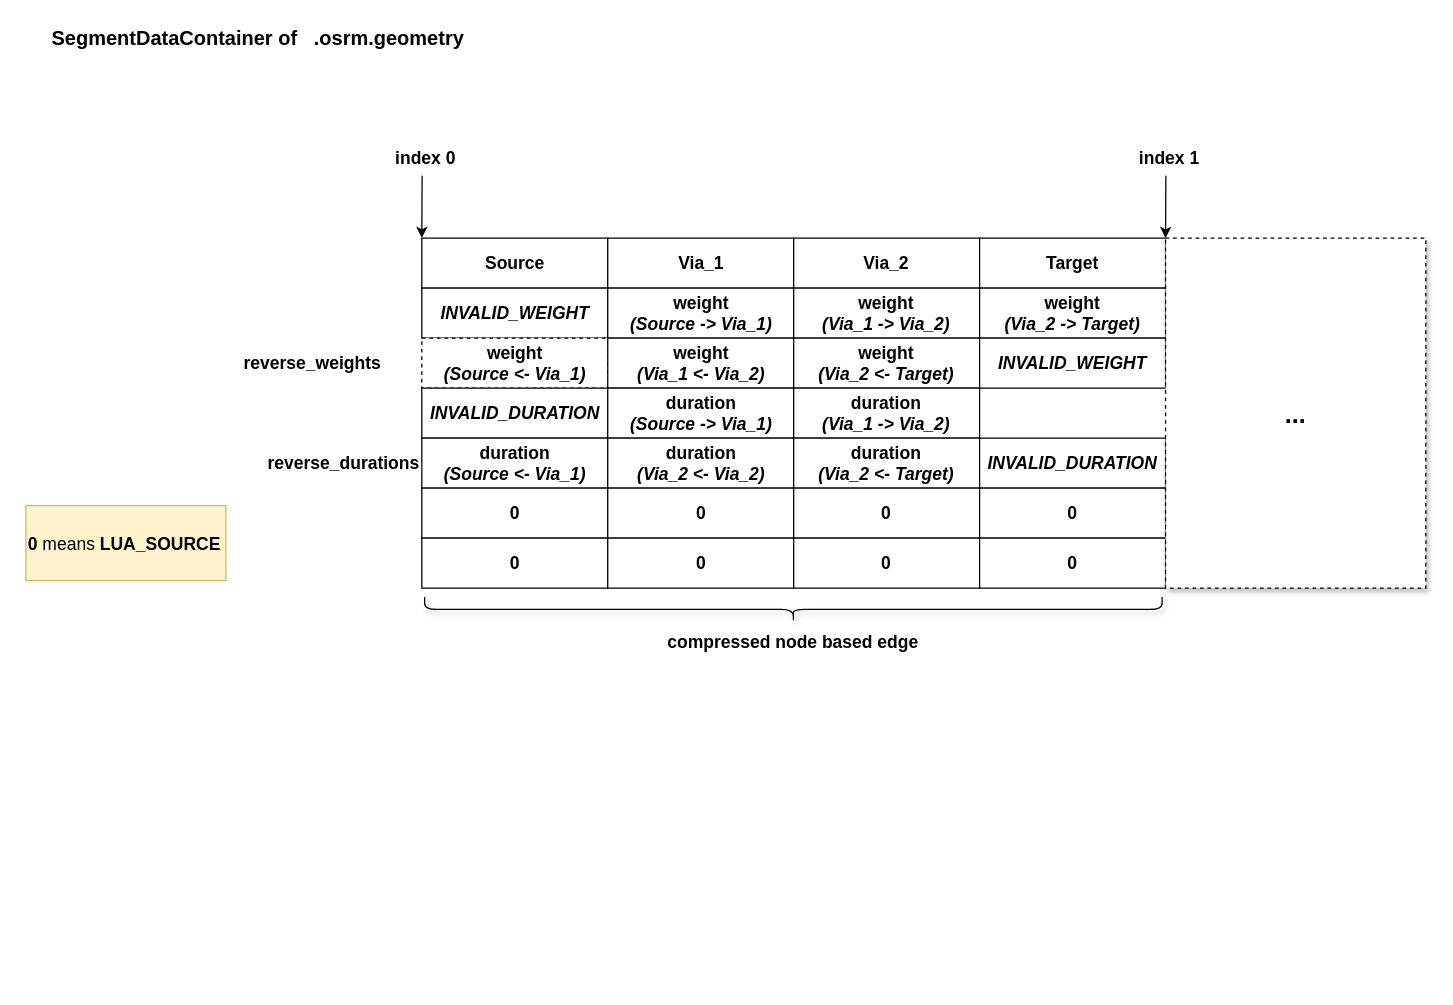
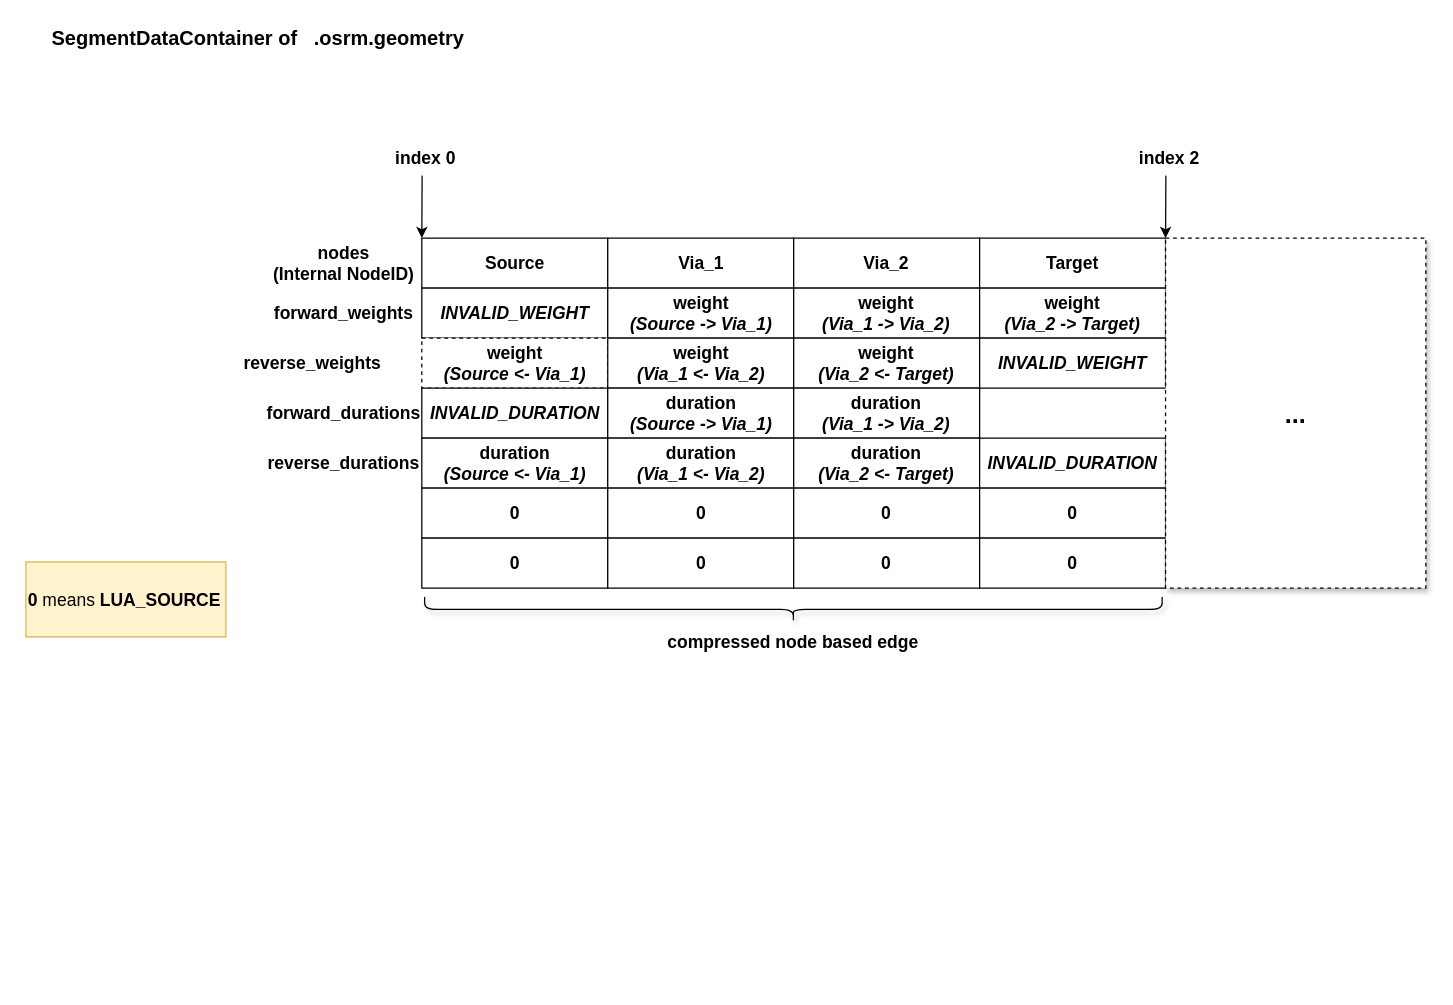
  <mxCell id="0" />
  <mxCell id="1" parent="0" />
  <mxCell id="2" value="SegmentDataContainer of&amp;nbsp; &amp;nbsp;.osrm.geometry" style="text;html=1;strokeColor=none;fillColor=none;align=left;verticalAlign=middle;whiteSpace=wrap;rounded=0;fontSize=16;fontStyle=1" parent="1" vertex="1"><mxGeometry x="39" y="20" width="381" height="20" as="geometry" /></mxCell>
  <mxCell id="3" value="&lt;font style=&quot;font-size: 14px&quot;&gt;&lt;b&gt;Source&lt;/b&gt;&lt;/font&gt;" style="rounded=0;whiteSpace=wrap;html=1;" parent="1" vertex="1"><mxGeometry x="336.75" y="190" width="148.75" height="40" as="geometry" /></mxCell>
+ <mxCell id="4" value="&lt;b&gt;nodes&lt;br&gt;(Internal NodeID)&lt;/b&gt;&lt;b&gt;&lt;br&gt;&lt;/b&gt;" style="text;html=1;strokeColor=none;fillColor=none;align=center;verticalAlign=middle;whiteSpace=wrap;rounded=0;fontSize=14;" vertex="1" parent="1"><mxGeometry x="215.5" y="193.75" width="116.5" height="32.5" as="geometry" /></mxCell>
+ <mxCell id="5" value="&lt;b&gt;forward_weights&lt;br&gt;&lt;/b&gt;" style="text;html=1;strokeColor=none;fillColor=none;align=center;verticalAlign=middle;whiteSpace=wrap;rounded=0;fontSize=14;" vertex="1" parent="1"><mxGeometry x="215.5" y="233.75" width="116.5" height="32.5" as="geometry" /></mxCell>
  <mxCell id="6" value="&lt;b&gt;reverse_weights&lt;br&gt;&lt;/b&gt;" style="text;html=1;strokeColor=none;fillColor=none;align=center;verticalAlign=middle;whiteSpace=wrap;rounded=0;fontSize=14;" vertex="1" parent="1"><mxGeometry x="190.5" y="273.75" width="116.5" height="32.5" as="geometry" /></mxCell>
+ <mxCell id="7" value="&lt;b&gt;forward_durations&lt;br&gt;&lt;/b&gt;" style="text;html=1;strokeColor=none;fillColor=none;align=center;verticalAlign=middle;whiteSpace=wrap;rounded=0;fontSize=14;" vertex="1" parent="1"><mxGeometry x="215.5" y="313.75" width="116.5" height="32.5" as="geometry" /></mxCell>
  <mxCell id="8" value="&lt;b&gt;reverse_durations&lt;br&gt;&lt;/b&gt;" style="text;html=1;strokeColor=none;fillColor=none;align=center;verticalAlign=middle;whiteSpace=wrap;rounded=0;fontSize=14;" vertex="1" parent="1"><mxGeometry x="215.5" y="353.75" width="116.5" height="32.5" as="geometry" /></mxCell>
  <mxCell id="9" value="&lt;font style=&quot;font-size: 14px&quot;&gt;&lt;b&gt;Via_1&lt;/b&gt;&lt;/font&gt;" style="rounded=0;whiteSpace=wrap;html=1;" vertex="1" parent="1"><mxGeometry x="485.5" y="190" width="148.75" height="40" as="geometry" /></mxCell>
  <mxCell id="10" value="&lt;font style=&quot;font-size: 14px&quot;&gt;&lt;b&gt;Via_2&lt;/b&gt;&lt;/font&gt;" style="rounded=0;whiteSpace=wrap;html=1;" vertex="1" parent="1"><mxGeometry x="634.25" y="190" width="148.75" height="40" as="geometry" /></mxCell>
  <mxCell id="11" value="&lt;font style=&quot;font-size: 14px&quot;&gt;&lt;b&gt;Target&lt;/b&gt;&lt;/font&gt;" style="rounded=0;whiteSpace=wrap;html=1;" vertex="1" parent="1"><mxGeometry x="783" y="190" width="148.75" height="40" as="geometry" /></mxCell>
  <mxCell id="12" value="&lt;font style=&quot;font-size: 14px&quot;&gt;&lt;b&gt;&lt;i&gt;INVALID_WEIGHT&lt;/i&gt;&lt;/b&gt;&lt;/font&gt;" style="rounded=0;whiteSpace=wrap;html=1;" vertex="1" parent="1"><mxGeometry x="336.75" y="230" width="148.75" height="40" as="geometry" /></mxCell>
  <mxCell id="13" value="&lt;font style=&quot;font-size: 14px&quot;&gt;&lt;b&gt;weight&lt;br&gt;&lt;i&gt;(Source -&amp;gt; Via_1)&lt;/i&gt;&lt;/b&gt;&lt;/font&gt;" style="rounded=0;whiteSpace=wrap;html=1;" vertex="1" parent="1"><mxGeometry x="485.5" y="230" width="148.75" height="40" as="geometry" /></mxCell>
  <mxCell id="14" value="&lt;font style=&quot;font-size: 14px&quot;&gt;&lt;b&gt;weight&lt;br&gt;&lt;i&gt;(&lt;/i&gt;&lt;/b&gt;&lt;b&gt;&lt;i&gt;Via_1&amp;nbsp;&lt;/i&gt;&lt;/b&gt;&lt;b&gt;&lt;i&gt;-&amp;gt; Via_2)&lt;/i&gt;&lt;/b&gt;&lt;/font&gt;" style="rounded=0;whiteSpace=wrap;html=1;" vertex="1" parent="1"><mxGeometry x="634.25" y="230" width="148.75" height="40" as="geometry" /></mxCell>
  <mxCell id="15" value="&lt;font style=&quot;font-size: 14px&quot;&gt;&lt;b&gt;weight&lt;br&gt;&lt;i&gt;(&lt;/i&gt;&lt;/b&gt;&lt;b&gt;&lt;i&gt;Via_2&amp;nbsp;&lt;/i&gt;&lt;/b&gt;&lt;b&gt;&lt;i&gt;-&amp;gt; Target)&lt;/i&gt;&lt;/b&gt;&lt;/font&gt;" style="rounded=0;whiteSpace=wrap;html=1;" vertex="1" parent="1"><mxGeometry x="783" y="230" width="148.75" height="40" as="geometry" /></mxCell>
  <mxCell id="16" value="&lt;b style=&quot;font-size: 14px&quot;&gt;weight&lt;br&gt;&lt;i&gt;(Source &amp;lt;- Via_1)&lt;/i&gt;&lt;/b&gt;" style="rounded=0;whiteSpace=wrap;html=1;dashed=1;" vertex="1" parent="1"><mxGeometry x="336.75" y="270" width="148.75" height="40" as="geometry" /></mxCell>
  <mxCell id="17" value="&lt;b style=&quot;font-size: 14px&quot;&gt;weight&lt;br&gt;&lt;i&gt;(&lt;/i&gt;&lt;/b&gt;&lt;b style=&quot;font-size: 14px&quot;&gt;&lt;i&gt;Via_1&amp;nbsp;&lt;/i&gt;&lt;/b&gt;&lt;b style=&quot;font-size: 14px&quot;&gt;&lt;i&gt;&amp;lt;- Via_2)&lt;/i&gt;&lt;/b&gt;" style="rounded=0;whiteSpace=wrap;html=1;" vertex="1" parent="1"><mxGeometry x="485.5" y="270" width="148.75" height="40" as="geometry" /></mxCell>
  <mxCell id="18" value="&lt;b style=&quot;font-size: 14px&quot;&gt;weight&lt;br&gt;&lt;i&gt;(&lt;/i&gt;&lt;/b&gt;&lt;b style=&quot;font-size: 14px&quot;&gt;&lt;i&gt;Via_2&amp;nbsp;&lt;/i&gt;&lt;/b&gt;&lt;b style=&quot;font-size: 14px&quot;&gt;&lt;i&gt;&amp;lt;- Target)&lt;/i&gt;&lt;/b&gt;" style="rounded=0;whiteSpace=wrap;html=1;" vertex="1" parent="1"><mxGeometry x="634.25" y="270" width="148.75" height="40" as="geometry" /></mxCell>
  <mxCell id="19" value="&lt;b style=&quot;font-size: 14px&quot;&gt;&lt;i&gt;INVALID_WEIGHT&lt;/i&gt;&lt;/b&gt;" style="rounded=0;whiteSpace=wrap;html=1;" vertex="1" parent="1"><mxGeometry x="783" y="270" width="148.75" height="40" as="geometry" /></mxCell>
  <mxCell id="20" value="&lt;font style=&quot;font-size: 14px&quot;&gt;&lt;b&gt;&lt;i&gt;INVALID_DURATION&lt;/i&gt;&lt;/b&gt;&lt;/font&gt;" style="rounded=0;whiteSpace=wrap;html=1;" vertex="1" parent="1"><mxGeometry x="336.75" y="310" width="148.75" height="40" as="geometry" /></mxCell>
  <mxCell id="21" value="&lt;font style=&quot;font-size: 14px&quot;&gt;&lt;b&gt;duration&lt;br&gt;&lt;i&gt;(Source -&amp;gt; Via_1)&lt;/i&gt;&lt;/b&gt;&lt;/font&gt;" style="rounded=0;whiteSpace=wrap;html=1;" vertex="1" parent="1"><mxGeometry x="485.5" y="310" width="148.75" height="40" as="geometry" /></mxCell>
  <mxCell id="22" value="&lt;font style=&quot;font-size: 14px&quot;&gt;&lt;b&gt;duration&lt;/b&gt;&lt;b&gt;&lt;br&gt;&lt;i&gt;(&lt;/i&gt;&lt;/b&gt;&lt;b&gt;&lt;i&gt;Via_1&amp;nbsp;&lt;/i&gt;&lt;/b&gt;&lt;b&gt;&lt;i&gt;-&amp;gt; Via_2)&lt;/i&gt;&lt;/b&gt;&lt;/font&gt;" style="rounded=0;whiteSpace=wrap;html=1;" vertex="1" parent="1"><mxGeometry x="634.25" y="310" width="148.75" height="40" as="geometry" /></mxCell>
  <mxCell id="23" value="&lt;b style=&quot;font-size: 14px&quot;&gt;duration&lt;/b&gt;&lt;b style=&quot;font-size: 14px&quot;&gt;&lt;br&gt;&lt;i&gt;(Source &amp;lt;- Via_1)&lt;/i&gt;&lt;/b&gt;" style="rounded=0;whiteSpace=wrap;html=1;" vertex="1" parent="1"><mxGeometry x="336.75" y="350" width="148.75" height="40" as="geometry" /></mxCell>
- <mxCell id="24" value="&lt;b style=&quot;font-size: 14px&quot;&gt;duration&lt;/b&gt;&lt;b style=&quot;font-size: 14px&quot;&gt;&lt;br&gt;&lt;i&gt;(&lt;/i&gt;&lt;/b&gt;&lt;b style=&quot;font-size: 14px&quot;&gt;&lt;i&gt;Via_2&amp;nbsp;&lt;/i&gt;&lt;/b&gt;&lt;b style=&quot;font-size: 14px&quot;&gt;&lt;i&gt;&amp;lt;- Via_2)&lt;/i&gt;&lt;/b&gt;" style="rounded=0;whiteSpace=wrap;html=1;" vertex="1" parent="1"><mxGeometry x="485.5" y="350" width="148.75" height="40" as="geometry" /></mxCell>
+ <mxCell id="24" value="&lt;b style=&quot;font-size: 14px&quot;&gt;duration&lt;/b&gt;&lt;b style=&quot;font-size: 14px&quot;&gt;&lt;br&gt;&lt;i&gt;(&lt;/i&gt;&lt;/b&gt;&lt;b style=&quot;font-size: 14px&quot;&gt;&lt;i&gt;Via_1&amp;nbsp;&lt;/i&gt;&lt;/b&gt;&lt;b style=&quot;font-size: 14px&quot;&gt;&lt;i&gt;&amp;lt;- Via_2)&lt;/i&gt;&lt;/b&gt;" style="rounded=0;whiteSpace=wrap;html=1;" vertex="1" parent="1"><mxGeometry x="485.5" y="350" width="148.75" height="40" as="geometry" /></mxCell>
  <mxCell id="25" value="&lt;b style=&quot;font-size: 14px&quot;&gt;duration&lt;/b&gt;&lt;b style=&quot;font-size: 14px&quot;&gt;&lt;br&gt;&lt;i&gt;(&lt;/i&gt;&lt;/b&gt;&lt;b style=&quot;font-size: 14px&quot;&gt;&lt;i&gt;Via_2&amp;nbsp;&lt;/i&gt;&lt;/b&gt;&lt;b style=&quot;font-size: 14px&quot;&gt;&lt;i&gt;&amp;lt;- Target)&lt;/i&gt;&lt;/b&gt;" style="rounded=0;whiteSpace=wrap;html=1;" vertex="1" parent="1"><mxGeometry x="634.25" y="350" width="148.75" height="40" as="geometry" /></mxCell>
  <mxCell id="26" value="&lt;b style=&quot;font-size: 14px&quot;&gt;&lt;i&gt;INVALID_DURATION&lt;/i&gt;&lt;/b&gt;" style="rounded=0;whiteSpace=wrap;html=1;" vertex="1" parent="1"><mxGeometry x="783" y="350" width="148.75" height="40" as="geometry" /></mxCell>
  <mxCell id="27" value="&lt;font style=&quot;font-size: 14px&quot;&gt;&lt;b&gt;0&lt;/b&gt;&lt;/font&gt;" style="rounded=0;whiteSpace=wrap;html=1;" vertex="1" parent="1"><mxGeometry x="336.75" y="390" width="148.75" height="40" as="geometry" /></mxCell>
  <mxCell id="28" value="&lt;span style=&quot;font-size: 14px&quot;&gt;&lt;b&gt;0&lt;/b&gt;&lt;/span&gt;" style="rounded=0;whiteSpace=wrap;html=1;" vertex="1" parent="1"><mxGeometry x="485.5" y="390" width="148.75" height="40" as="geometry" /></mxCell>
  <mxCell id="29" value="&lt;span style=&quot;font-size: 14px&quot;&gt;&lt;b&gt;0&lt;/b&gt;&lt;/span&gt;" style="rounded=0;whiteSpace=wrap;html=1;" vertex="1" parent="1"><mxGeometry x="634.25" y="390" width="148.75" height="40" as="geometry" /></mxCell>
  <mxCell id="30" value="&lt;span style=&quot;font-size: 14px&quot;&gt;&lt;b&gt;0&lt;/b&gt;&lt;/span&gt;" style="rounded=0;whiteSpace=wrap;html=1;" vertex="1" parent="1"><mxGeometry x="783" y="390" width="148.75" height="40" as="geometry" /></mxCell>
  <mxCell id="31" value="&lt;span style=&quot;font-size: 14px&quot;&gt;&lt;b&gt;0&lt;/b&gt;&lt;/span&gt;" style="rounded=0;whiteSpace=wrap;html=1;" vertex="1" parent="1"><mxGeometry x="336.75" y="430" width="148.75" height="40" as="geometry" /></mxCell>
  <mxCell id="32" value="&lt;span style=&quot;font-size: 14px&quot;&gt;&lt;b&gt;0&lt;/b&gt;&lt;/span&gt;" style="rounded=0;whiteSpace=wrap;html=1;" vertex="1" parent="1"><mxGeometry x="485.5" y="430" width="148.75" height="40" as="geometry" /></mxCell>
  <mxCell id="33" value="&lt;span style=&quot;font-size: 14px&quot;&gt;&lt;b&gt;0&lt;/b&gt;&lt;/span&gt;" style="rounded=0;whiteSpace=wrap;html=1;" vertex="1" parent="1"><mxGeometry x="634.25" y="430" width="148.75" height="40" as="geometry" /></mxCell>
  <mxCell id="34" value="&lt;b style=&quot;font-size: 14px&quot;&gt;0&lt;/b&gt;" style="rounded=0;whiteSpace=wrap;html=1;" vertex="1" parent="1"><mxGeometry x="783" y="430" width="148.75" height="40" as="geometry" /></mxCell>
- <mxCell id="35" value="&lt;span style=&quot;font-size: 14px&quot;&gt;0 &lt;span style=&quot;font-weight: normal&quot;&gt;means &lt;/span&gt;LUA_SOURCE&lt;/span&gt;&lt;span style=&quot;font-size: 14px ; font-weight: 400&quot;&gt;&lt;br&gt;&lt;/span&gt;" style="text;html=1;strokeColor=#d6b656;fillColor=#fff2cc;align=left;verticalAlign=middle;whiteSpace=wrap;rounded=0;fontSize=16;fontStyle=1" vertex="1" parent="1"><mxGeometry x="20" y="404" width="160" height="60" as="geometry" /></mxCell>
+ <mxCell id="35" value="&lt;span style=&quot;font-size: 14px&quot;&gt;0 &lt;span style=&quot;font-weight: normal&quot;&gt;means &lt;/span&gt;LUA_SOURCE&lt;/span&gt;&lt;span style=&quot;font-size: 14px ; font-weight: 400&quot;&gt;&lt;br&gt;&lt;/span&gt;" style="text;html=1;strokeColor=#d6b656;fillColor=#fff2cc;align=left;verticalAlign=middle;whiteSpace=wrap;rounded=0;fontSize=16;fontStyle=1" vertex="1" parent="1"><mxGeometry x="20" y="449" width="160" height="60" as="geometry" /></mxCell>
  <mxCell id="36" value="" style="endArrow=classic;html=1;entryX=0;entryY=0;entryDx=0;entryDy=0;" edge="1" parent="1" target="3"><mxGeometry width="50" height="50" relative="1" as="geometry"><mxPoint x="337" y="140" as="sourcePoint" /><mxPoint x="250" y="178" as="targetPoint" /></mxGeometry></mxCell>
  <mxCell id="37" value="&lt;b&gt;index 0&lt;br&gt;&lt;/b&gt;" style="text;html=1;strokeColor=none;fillColor=none;align=center;verticalAlign=middle;whiteSpace=wrap;rounded=0;fontSize=14;" vertex="1" parent="1"><mxGeometry x="300" y="110" width="80" height="32.5" as="geometry" /></mxCell>
  <mxCell id="38" value="" style="endArrow=classic;html=1;entryX=0;entryY=0;entryDx=0;entryDy=0;" edge="1" parent="1"><mxGeometry width="50" height="50" relative="1" as="geometry"><mxPoint x="932" y="140" as="sourcePoint" /><mxPoint x="931.75" y="190" as="targetPoint" /></mxGeometry></mxCell>
- <mxCell id="39" value="&lt;b&gt;index 1&lt;br&gt;&lt;/b&gt;" style="text;html=1;strokeColor=none;fillColor=none;align=center;verticalAlign=middle;whiteSpace=wrap;rounded=0;fontSize=14;" vertex="1" parent="1"><mxGeometry x="895" y="110" width="80" height="32.5" as="geometry" /></mxCell>
+ <mxCell id="39" value="&lt;b&gt;index 2&lt;br&gt;&lt;/b&gt;" style="text;html=1;strokeColor=none;fillColor=none;align=center;verticalAlign=middle;whiteSpace=wrap;rounded=0;fontSize=14;" vertex="1" parent="1"><mxGeometry x="895" y="110" width="80" height="32.5" as="geometry" /></mxCell>
  <mxCell id="40" value="&lt;b&gt;&lt;font style=&quot;font-size: 20px&quot;&gt;...&lt;/font&gt;&lt;/b&gt;" style="rounded=0;whiteSpace=wrap;html=1;shadow=1;dashed=1;" vertex="1" parent="1"><mxGeometry x="931.75" y="190" width="208.25" height="280" as="geometry" /></mxCell>
  <mxCell id="41" value="" style="shape=curlyBracket;whiteSpace=wrap;html=1;rounded=1;shadow=1;rotation=-90;" vertex="1" parent="1"><mxGeometry x="624" y="192" width="20" height="590" as="geometry" /></mxCell>
  <mxCell id="42" value="&lt;b&gt;compressed node based edge&lt;br&gt;&lt;/b&gt;" style="text;html=1;strokeColor=none;fillColor=none;align=center;verticalAlign=middle;whiteSpace=wrap;rounded=0;fontSize=14;" vertex="1" parent="1"><mxGeometry x="521.87" y="497" width="224.25" height="32.5" as="geometry" /></mxCell>
